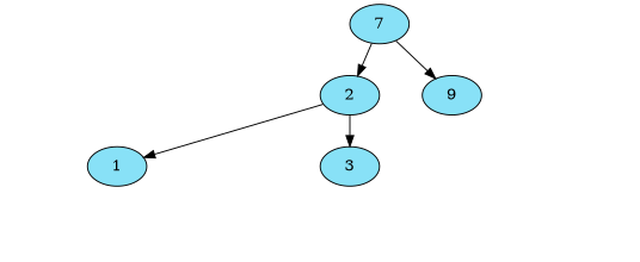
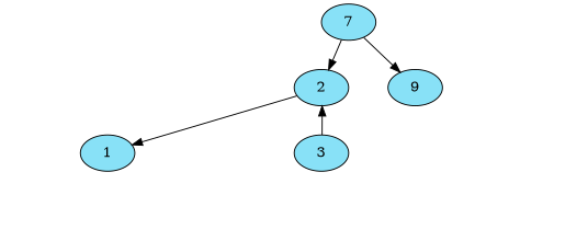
  digraph {
    nodesep=0
    ranksep=0.4
    node [fillcolor="#88E1F7" style=filled]
    edge [arrowsize=0 style=invisible]
    n1 [label=7]
    n2 [label=2]
    n3 [label=9]
    n4 [label=1]
    n5 [label=3]
    Invisible732245328 [style=invis]
    Invisible884800908 [style=invis]
    Invisible1863812873 [style=invis]
    Invisible317841678 [style=invis]
    n1 -> n2 [arrowsize="" style=""]
    n1 -> n3 [arrowsize="" style=""]
    n2 -> n4 [arrowsize="" style=""]
-   n2 -> n5 [arrowsize="" style=""]
+   n5 -> n2 [arrowsize="" style=""]
    n3 -> Invisible732245328
    n4 -> Invisible884800908
    n4 -> Invisible884800908
    n5 -> Invisible1863812873
    n5 -> Invisible1863812873
  }
